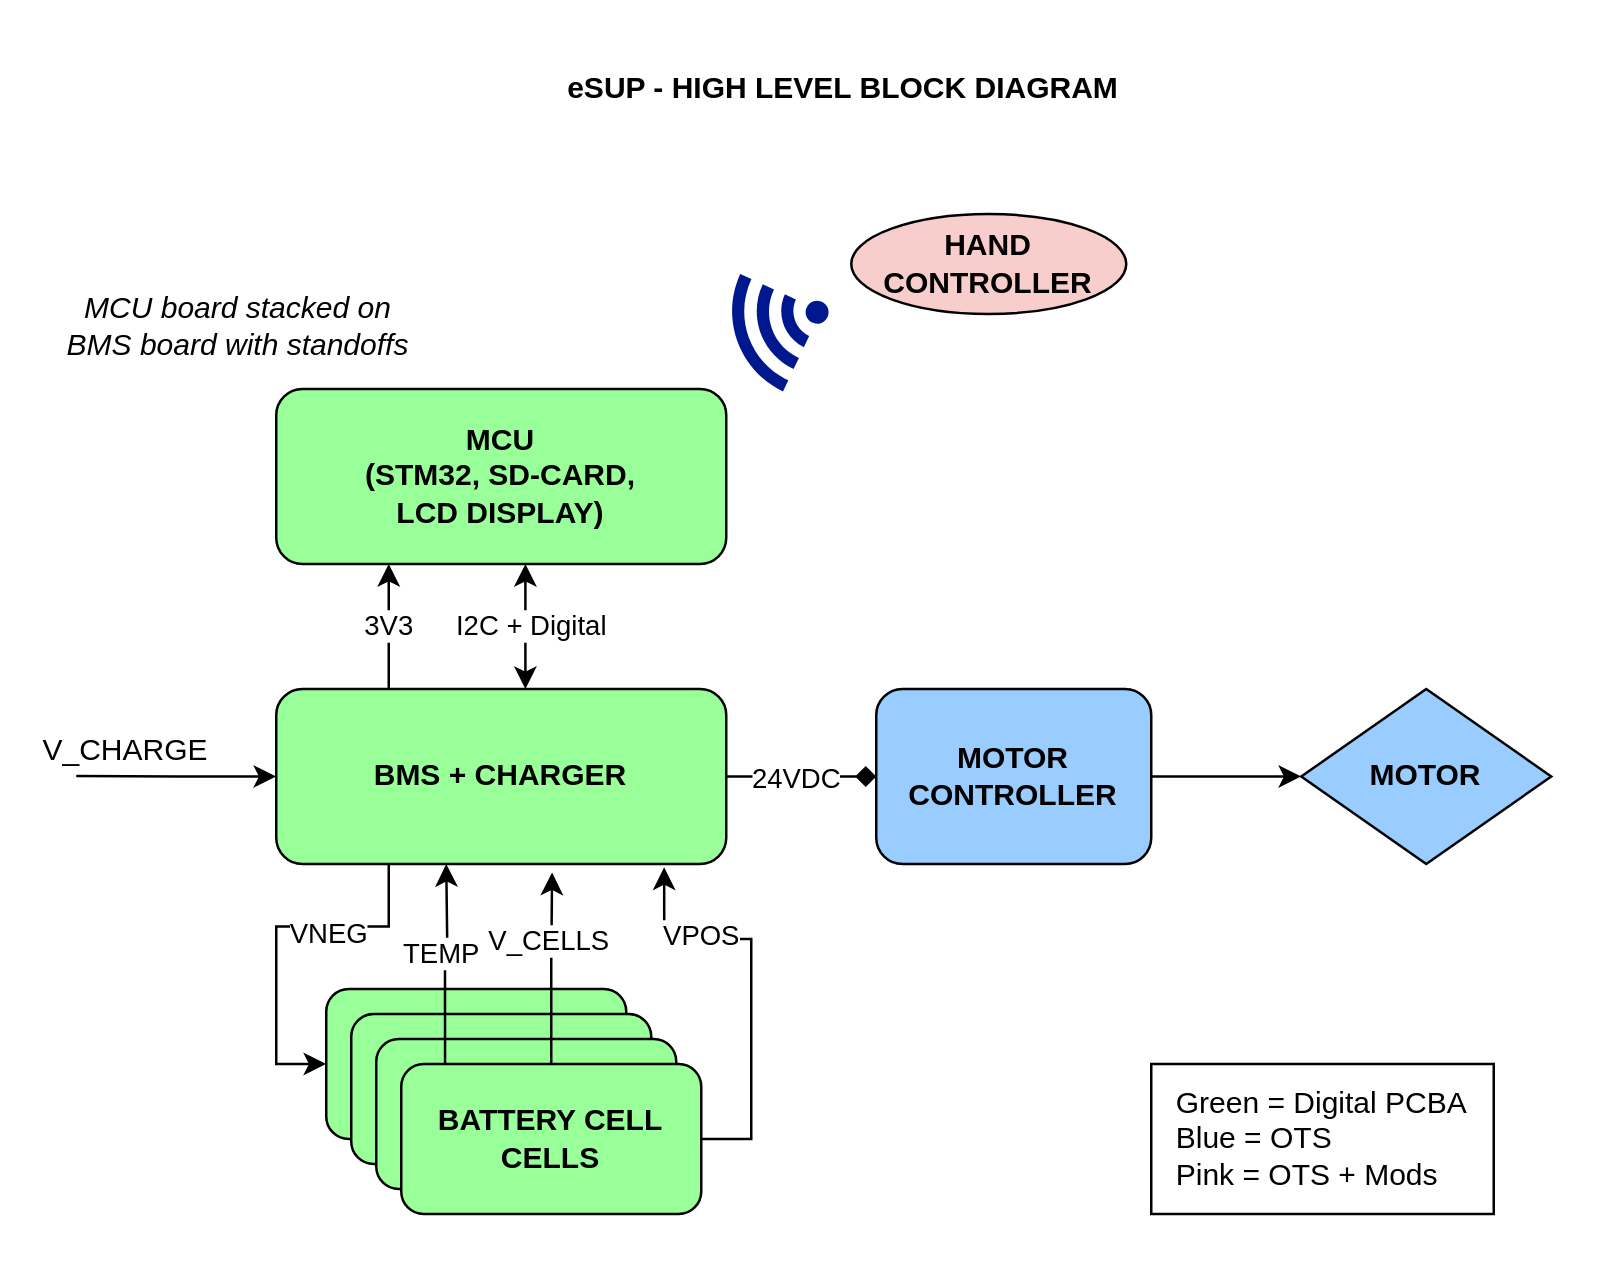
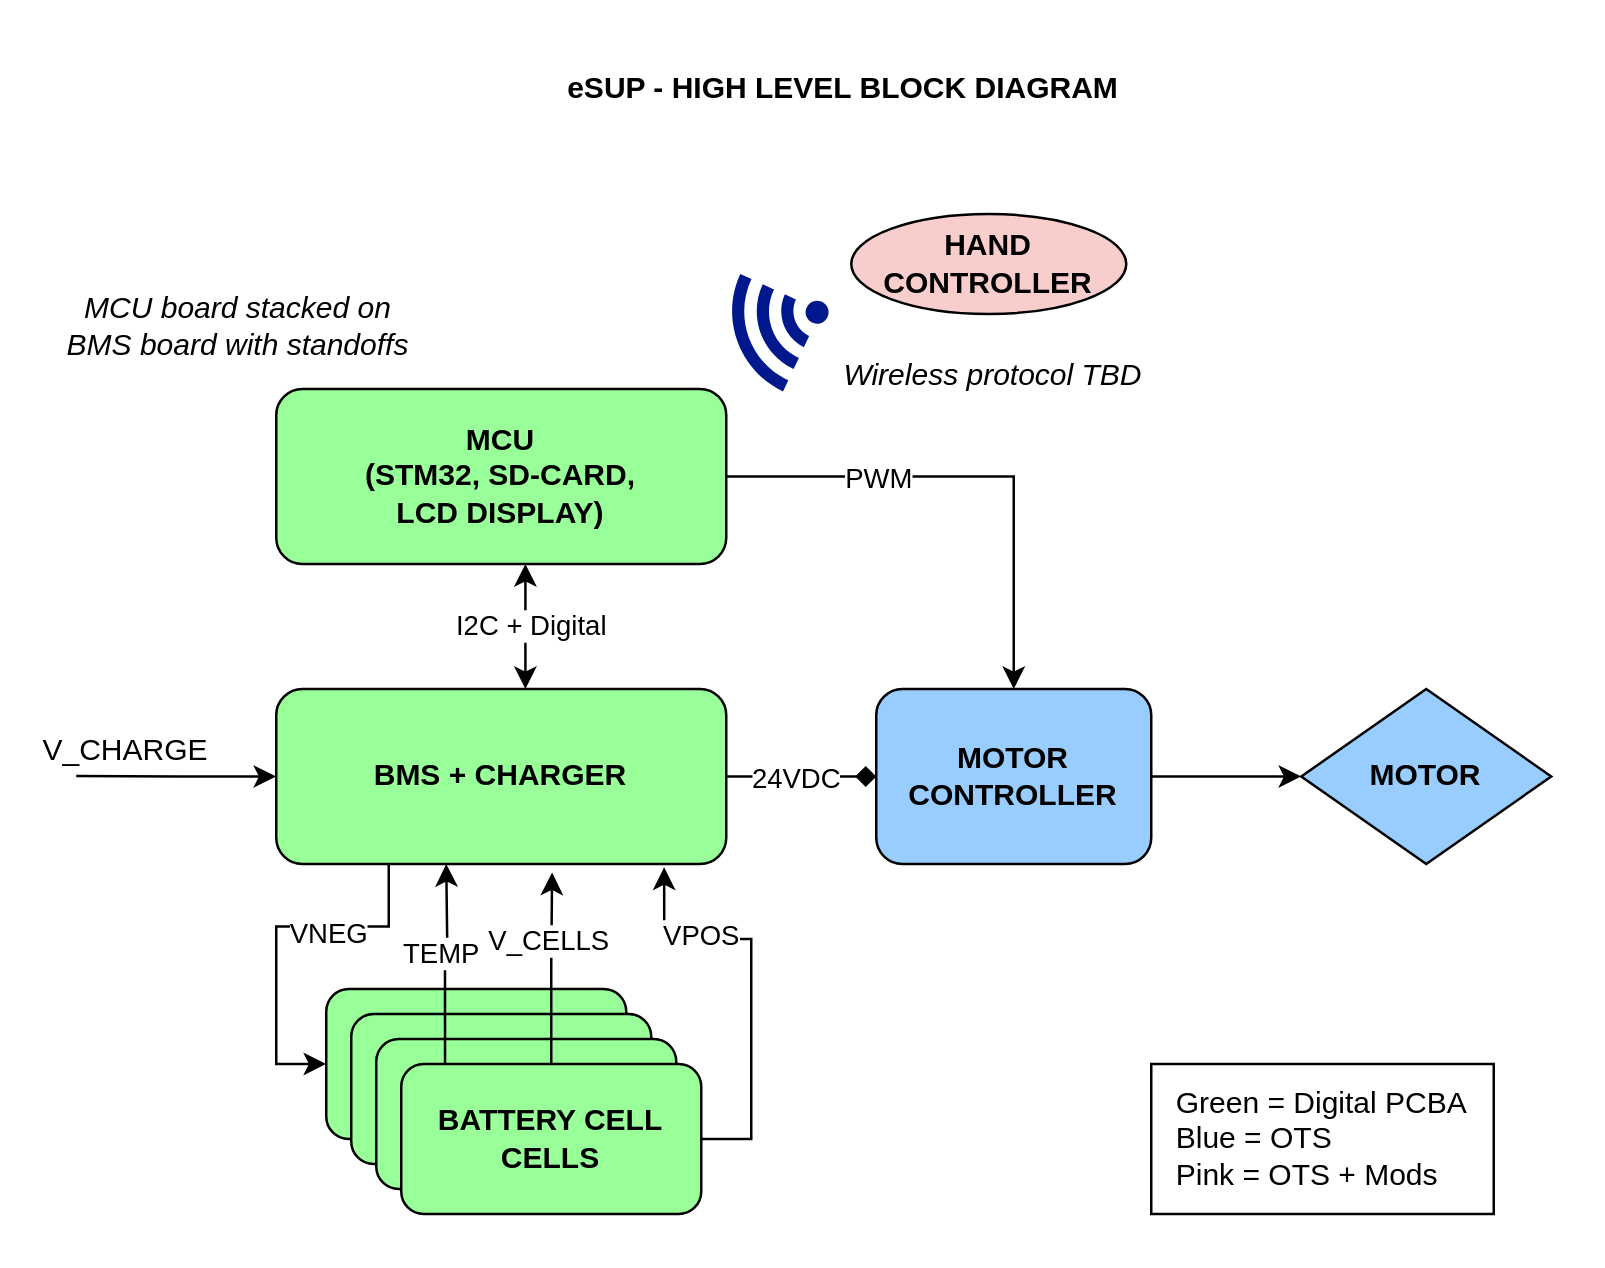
  <mxCell id="0" />
  <mxCell id="1" parent="0" />
- <mxCell id="2" style="edgeStyle=orthogonalEdgeStyle;rounded=0;orthogonalLoop=1;jettySize=auto;html=1;exitX=0.25;exitY=0;exitDx=0;exitDy=0;entryX=0.25;entryY=1;entryDx=0;entryDy=0;" edge="1" parent="1" source="7" target="15"><mxGeometry relative="1" as="geometry" /></mxCell>
- <mxCell id="3" value="3V3" style="edgeLabel;html=1;align=center;verticalAlign=middle;resizable=0;points=[];" vertex="1" connectable="0" parent="2"><mxGeometry x="0.036" relative="1" as="geometry"><mxPoint as="offset" /></mxGeometry></mxCell>
  <mxCell id="4" style="edgeStyle=orthogonalEdgeStyle;rounded=0;orthogonalLoop=1;jettySize=auto;html=1;exitX=0;exitY=0.5;exitDx=0;exitDy=0;endArrow=none;endFill=0;startArrow=classic;startFill=1;" edge="1" parent="1" source="7"><mxGeometry relative="1" as="geometry"><mxPoint x="30" y="309.793" as="targetPoint" /></mxGeometry></mxCell>
  <mxCell id="5" style="edgeStyle=orthogonalEdgeStyle;rounded=0;orthogonalLoop=1;jettySize=auto;html=1;exitX=1;exitY=0.5;exitDx=0;exitDy=0;entryX=0;entryY=0.5;entryDx=0;entryDy=0;endArrow=diamond;" edge="1" parent="1" source="7" target="25"><mxGeometry relative="1" as="geometry"><mxPoint x="360" y="309.793" as="targetPoint" /></mxGeometry></mxCell>
  <mxCell id="6" value="24VDC" style="edgeLabel;html=1;align=center;verticalAlign=middle;resizable=0;points=[];" vertex="1" connectable="0" parent="5"><mxGeometry x="-0.105" relative="1" as="geometry"><mxPoint as="offset" /></mxGeometry></mxCell>
  <mxCell id="7" value="&lt;b&gt;BMS + CHARGER&lt;/b&gt;" style="rounded=1;whiteSpace=wrap;html=1;fillColor=#99FF99;" vertex="1" parent="1"><mxGeometry x="110" y="275" width="180" height="70" as="geometry" /></mxCell>
  <mxCell id="8" style="edgeStyle=orthogonalEdgeStyle;rounded=0;orthogonalLoop=1;jettySize=auto;html=1;exitX=0;exitY=0.5;exitDx=0;exitDy=0;entryX=0.25;entryY=1;entryDx=0;entryDy=0;endArrow=none;endFill=0;startArrow=classic;startFill=1;" edge="1" parent="1" source="10" target="7"><mxGeometry relative="1" as="geometry" /></mxCell>
  <mxCell id="9" value="VNEG" style="edgeLabel;html=1;align=center;verticalAlign=middle;resizable=0;points=[];" vertex="1" connectable="0" parent="8"><mxGeometry x="0.405" y="-2" relative="1" as="geometry"><mxPoint x="-7" as="offset" /></mxGeometry></mxCell>
  <mxCell id="10" value="" style="rounded=1;whiteSpace=wrap;html=1;fillColor=#99FF99;" vertex="1" parent="1"><mxGeometry x="130" y="395" width="120" height="60" as="geometry" /></mxCell>
  <mxCell id="11" style="edgeStyle=orthogonalEdgeStyle;rounded=0;orthogonalLoop=1;jettySize=auto;html=1;exitX=0.5;exitY=1;exitDx=0;exitDy=0;startArrow=classic;startFill=1;" edge="1" parent="1"><mxGeometry relative="1" as="geometry"><mxPoint x="209.66" y="225" as="sourcePoint" /><mxPoint x="209.66" y="275" as="targetPoint" /></mxGeometry></mxCell>
  <mxCell id="12" value="I2C + Digital" style="edgeLabel;html=1;align=center;verticalAlign=middle;resizable=0;points=[];" vertex="1" connectable="0" parent="11"><mxGeometry x="-0.036" y="2" relative="1" as="geometry"><mxPoint as="offset" /></mxGeometry></mxCell>
+ <mxCell id="13" style="edgeStyle=orthogonalEdgeStyle;rounded=0;orthogonalLoop=1;jettySize=auto;html=1;exitX=1;exitY=0.5;exitDx=0;exitDy=0;" edge="1" parent="1" source="15" target="25"><mxGeometry relative="1" as="geometry" /></mxCell>
+ <mxCell id="14" value="PWM" style="edgeLabel;html=1;align=center;verticalAlign=middle;resizable=0;points=[];" vertex="1" connectable="0" parent="13"><mxGeometry x="-0.242" y="-2" relative="1" as="geometry"><mxPoint x="-16" y="-2" as="offset" /></mxGeometry></mxCell>
  <mxCell id="15" value="&lt;b&gt;MCU&lt;br&gt;(STM32, SD-CARD, &lt;br&gt;LCD DISPLAY)&lt;/b&gt;" style="rounded=1;whiteSpace=wrap;html=1;fillColor=#99FF99;" vertex="1" parent="1"><mxGeometry x="110" y="155" width="180" height="70" as="geometry" /></mxCell>
  <mxCell id="16" value="V_CHARGE" style="text;html=1;strokeColor=none;fillColor=none;align=center;verticalAlign=middle;whiteSpace=wrap;rounded=0;" vertex="1" parent="1"><mxGeometry x="20" y="285" width="60" height="30" as="geometry" /></mxCell>
  <mxCell id="17" value="" style="rounded=1;whiteSpace=wrap;html=1;fillColor=#99FF99;" vertex="1" parent="1"><mxGeometry x="140" y="405" width="120" height="60" as="geometry" /></mxCell>
  <mxCell id="18" value="" style="rounded=1;whiteSpace=wrap;html=1;fillColor=#99FF99;" vertex="1" parent="1"><mxGeometry x="150" y="415" width="120" height="60" as="geometry" /></mxCell>
  <mxCell id="19" style="edgeStyle=orthogonalEdgeStyle;rounded=0;orthogonalLoop=1;jettySize=auto;html=1;exitX=0.5;exitY=0;exitDx=0;exitDy=0;entryX=0.613;entryY=1.049;entryDx=0;entryDy=0;entryPerimeter=0;" edge="1" parent="1" source="23" target="7"><mxGeometry relative="1" as="geometry" /></mxCell>
  <mxCell id="20" value="V_CELLS" style="edgeLabel;html=1;align=center;verticalAlign=middle;resizable=0;points=[];" vertex="1" connectable="0" parent="19"><mxGeometry x="0.326" y="2" relative="1" as="geometry"><mxPoint y="1" as="offset" /></mxGeometry></mxCell>
  <mxCell id="21" style="edgeStyle=orthogonalEdgeStyle;rounded=0;orthogonalLoop=1;jettySize=auto;html=1;exitX=1;exitY=0.5;exitDx=0;exitDy=0;entryX=0.862;entryY=1.019;entryDx=0;entryDy=0;entryPerimeter=0;" edge="1" parent="1" source="23" target="7"><mxGeometry relative="1" as="geometry"><Array as="points"><mxPoint x="300" y="455" /><mxPoint x="300" y="375" /><mxPoint x="265" y="375" /></Array></mxGeometry></mxCell>
  <mxCell id="22" value="VPOS" style="edgeLabel;html=1;align=center;verticalAlign=middle;resizable=0;points=[];" vertex="1" connectable="0" parent="21"><mxGeometry x="0.208" y="3" relative="1" as="geometry"><mxPoint x="-18" y="-3" as="offset" /></mxGeometry></mxCell>
  <mxCell id="23" value="&lt;b&gt;BATTERY CELL CELLS&lt;/b&gt;" style="rounded=1;whiteSpace=wrap;html=1;fillColor=#99FF99;" vertex="1" parent="1"><mxGeometry x="160" y="425" width="120" height="60" as="geometry" /></mxCell>
  <mxCell id="24" style="edgeStyle=orthogonalEdgeStyle;rounded=0;orthogonalLoop=1;jettySize=auto;html=1;exitX=1;exitY=0.5;exitDx=0;exitDy=0;" edge="1" parent="1" source="25" target="26"><mxGeometry relative="1" as="geometry" /></mxCell>
  <mxCell id="25" value="&lt;b&gt;MOTOR CONTROLLER&lt;/b&gt;" style="rounded=1;whiteSpace=wrap;html=1;fillColor=#99CCFF;" vertex="1" parent="1"><mxGeometry x="350" y="275" width="110" height="70" as="geometry" /></mxCell>
  <mxCell id="26" value="&lt;b&gt;MOTOR&lt;/b&gt;" style="rhombus;whiteSpace=wrap;html=1;fillColor=#99CCFF;" vertex="1" parent="1"><mxGeometry x="520" y="275" width="100" height="70" as="geometry" /></mxCell>
  <mxCell id="27" style="edgeStyle=orthogonalEdgeStyle;rounded=0;orthogonalLoop=1;jettySize=auto;html=1;exitX=0.146;exitY=-0.001;exitDx=0;exitDy=0;exitPerimeter=0;" edge="1" parent="1" source="23"><mxGeometry relative="1" as="geometry"><mxPoint x="178" y="345" as="targetPoint" /></mxGeometry></mxCell>
  <mxCell id="28" value="TEMP" style="edgeLabel;html=1;align=center;verticalAlign=middle;resizable=0;points=[];" vertex="1" connectable="0" parent="27"><mxGeometry x="0.116" y="3" relative="1" as="geometry"><mxPoint as="offset" /></mxGeometry></mxCell>
  <mxCell id="29" value="&lt;b&gt;HAND CONTROLLER&lt;/b&gt;" style="ellipse;whiteSpace=wrap;html=1;fillColor=#F8CECC;" vertex="1" parent="1"><mxGeometry x="340" y="85" width="110" height="40" as="geometry" /></mxCell>
  <mxCell id="30" value="" style="sketch=0;aspect=fixed;pointerEvents=1;shadow=0;dashed=0;html=1;strokeColor=none;labelPosition=center;verticalLabelPosition=bottom;verticalAlign=top;align=center;fillColor=#00188D;shape=mxgraph.mscae.enterprise.wireless_connection;rotation=-200;" vertex="1" parent="1"><mxGeometry x="290" y="105" width="42" height="50" as="geometry" /></mxCell>
  <mxCell id="31" value="&lt;div style=&quot;text-align: left;&quot;&gt;&lt;span style=&quot;background-color: initial;&quot;&gt;Green = Digital PCBA&lt;/span&gt;&lt;/div&gt;&lt;div style=&quot;text-align: left;&quot;&gt;&lt;span style=&quot;background-color: initial;&quot;&gt;Blue = OTS&lt;br&gt;Pink = OTS + Mods&lt;/span&gt;&lt;/div&gt;" style="text;html=1;strokeColor=default;fillColor=none;align=center;verticalAlign=middle;whiteSpace=wrap;rounded=0;" vertex="1" parent="1"><mxGeometry x="460" y="425" width="137" height="60" as="geometry" /></mxCell>
+ <mxCell id="32" value="&lt;i&gt;Wireless protocol TBD&lt;/i&gt;" style="text;html=1;strokeColor=none;fillColor=none;align=center;verticalAlign=middle;whiteSpace=wrap;rounded=0;" vertex="1" parent="1"><mxGeometry x="334" y="135" width="126" height="30" as="geometry" /></mxCell>
  <mxCell id="33" value="&lt;i&gt;MCU board stacked on BMS board with standoffs&lt;/i&gt;" style="text;html=1;strokeColor=none;fillColor=none;align=center;verticalAlign=middle;whiteSpace=wrap;rounded=0;" vertex="1" parent="1"><mxGeometry x="20" y="115" width="150" height="30" as="geometry" /></mxCell>
  <mxCell id="34" value="&lt;b style=&quot;&quot;&gt;eSUP - HIGH LEVEL BLOCK DIAGRAM&lt;/b&gt;" style="text;html=1;strokeColor=none;fillColor=none;align=center;verticalAlign=middle;whiteSpace=wrap;rounded=0;" vertex="1" parent="1"><mxGeometry x="219" y="20" width="236" height="30" as="geometry" /></mxCell>
